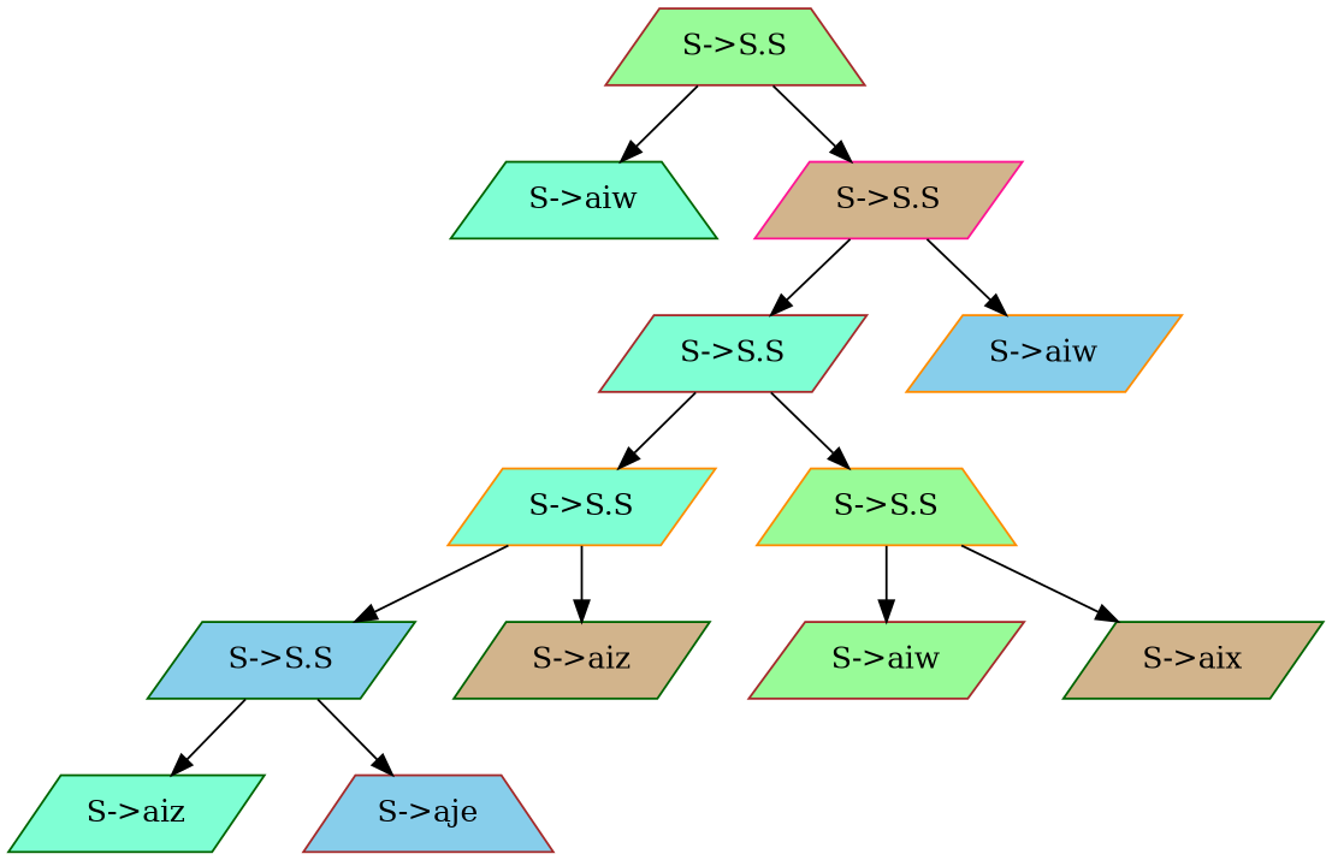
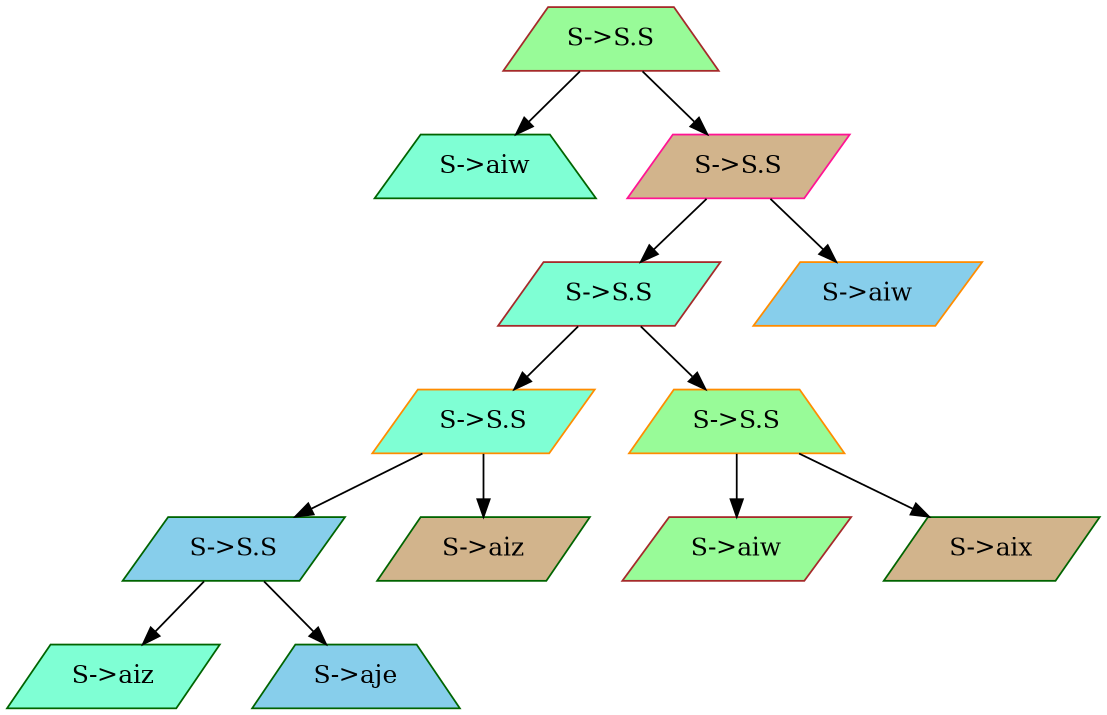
  digraph {
    node [style=filled fillcolor=aquamarine color=darkgreen shape=parallelogram]
    n1 [label="S->S.S" fillcolor=palegreen color=brown shape=trapezium]
    n2 [label="S->aiw" shape=trapezium]
    n3 [label="S->S.S" fillcolor=tan color=deeppink]
    n4 [label="S->S.S" color=brown]
    n5 [label="S->aiw" fillcolor=skyblue color=darkorange]
    n6 [label="S->S.S" color=darkorange]
    n7 [label="S->S.S" fillcolor=palegreen color=darkorange shape=trapezium]
    n8 [label="S->S.S" fillcolor=skyblue]
    n9 [label="S->aiz" fillcolor=tan]
    n10 [label="S->aiz"]
-   n11 [label="S->aje" fillcolor=skyblue color=brown shape=trapezium]
+   n11 [label="S->aje" fillcolor=skyblue shape=trapezium]
    n12 [label="S->aiw" fillcolor=palegreen color=brown]
    n13 [label="S->aix" fillcolor=tan]
    n1 -> n2
    n1 -> n3
    n3 -> n4
    n3 -> n5
    n4 -> n6
    n4 -> n7
    n6 -> n8
    n6 -> n9
    n7 -> n12
    n7 -> n13
    n8 -> n10
    n8 -> n11
  }
